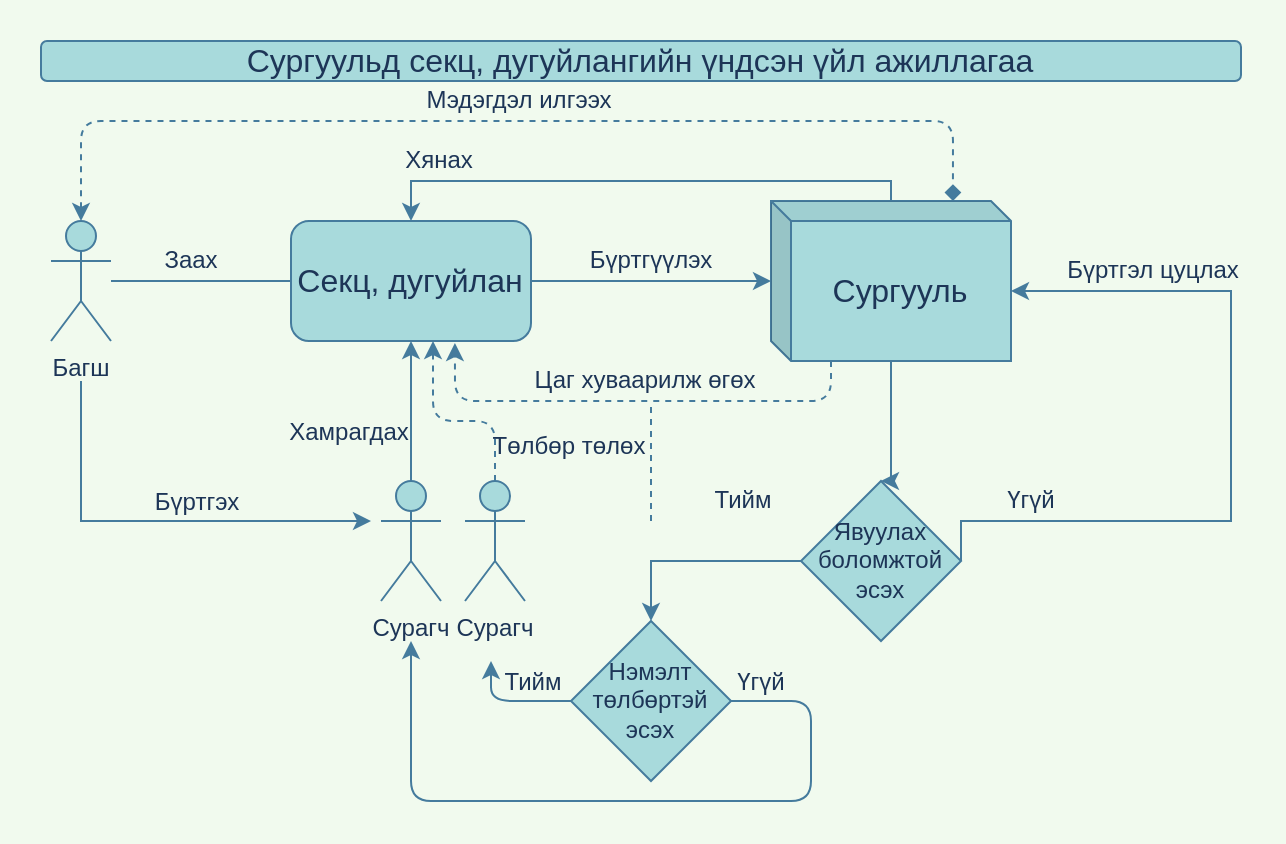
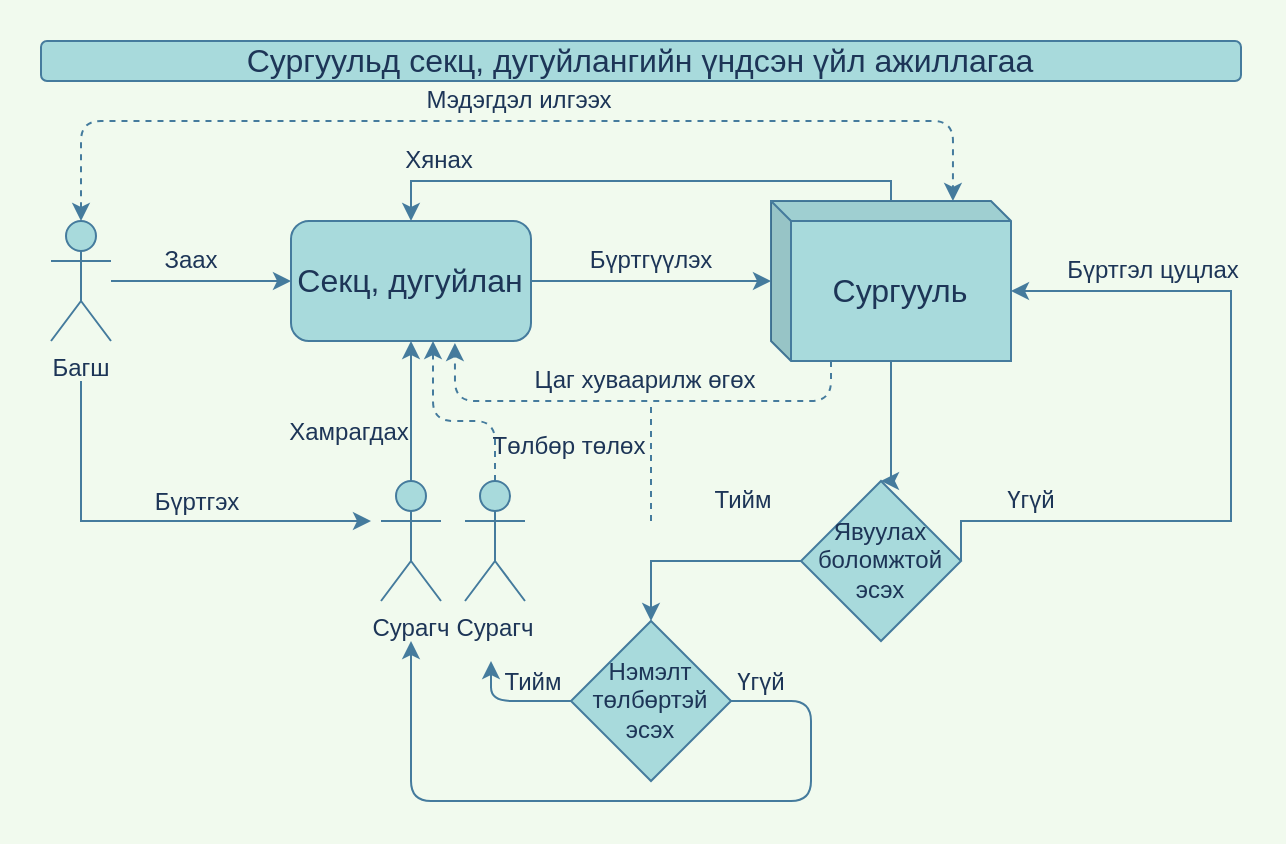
  <mxCell id="0" />
  <mxCell id="1" parent="0" />
  <mxCell id="2" value="&lt;font style=&quot;font-size: 16px&quot;&gt;Сургуульд секц, дугуйлангийн үндсэн үйл ажиллагаа&lt;/font&gt;" style="whiteSpace=wrap;html=1;fillColor=#A8DADC;strokeColor=#457B9D;fontColor=#1D3557;rounded=1;" vertex="1" parent="1"><mxGeometry x="20" y="20" width="600" height="20" as="geometry" /></mxCell>
  <mxCell id="3" style="edgeStyle=orthogonalEdgeStyle;rounded=0;orthogonalLoop=1;jettySize=auto;html=1;entryX=0.5;entryY=0;entryDx=0;entryDy=0;labelBackgroundColor=#F1FAEE;strokeColor=#457B9D;fontColor=#1D3557;" edge="1" parent="1" source="5" target="12"><mxGeometry relative="1" as="geometry"><Array as="points"><mxPoint x="445" y="90" /><mxPoint x="205" y="90" /></Array></mxGeometry></mxCell>
  <mxCell id="4" style="edgeStyle=orthogonalEdgeStyle;rounded=0;orthogonalLoop=1;jettySize=auto;html=1;exitX=0;exitY=0;exitDx=65;exitDy=80;exitPerimeter=0;entryX=0.5;entryY=0;entryDx=0;entryDy=0;labelBackgroundColor=#F1FAEE;strokeColor=#457B9D;fontColor=#1D3557;" edge="1" parent="1" source="5" target="19"><mxGeometry relative="1" as="geometry"><Array as="points"><mxPoint x="445" y="180" /></Array></mxGeometry></mxCell>
  <mxCell id="5" value="&lt;font style=&quot;font-size: 16px&quot;&gt;Сургууль&lt;/font&gt;" style="shape=cube;whiteSpace=wrap;html=1;boundedLbl=1;backgroundOutline=1;darkOpacity=0.05;darkOpacity2=0.1;size=10;fillColor=#A8DADC;strokeColor=#457B9D;fontColor=#1D3557;" vertex="1" parent="1"><mxGeometry x="385" y="100" width="120" height="80" as="geometry" /></mxCell>
- <mxCell id="6" style="edgeStyle=orthogonalEdgeStyle;rounded=0;orthogonalLoop=1;jettySize=auto;html=1;entryX=0;entryY=0.5;entryDx=0;entryDy=0;labelBackgroundColor=#F1FAEE;strokeColor=#457B9D;fontColor=#1D3557;endArrow=none;" edge="1" parent="1" source="8" target="12"><mxGeometry relative="1" as="geometry" /></mxCell>
+ <mxCell id="6" style="edgeStyle=orthogonalEdgeStyle;rounded=0;orthogonalLoop=1;jettySize=auto;html=1;entryX=0;entryY=0.5;entryDx=0;entryDy=0;labelBackgroundColor=#F1FAEE;strokeColor=#457B9D;fontColor=#1D3557;" edge="1" parent="1" source="8" target="12"><mxGeometry relative="1" as="geometry" /></mxCell>
  <mxCell id="7" style="edgeStyle=orthogonalEdgeStyle;rounded=0;orthogonalLoop=1;jettySize=auto;html=1;labelBackgroundColor=#F1FAEE;strokeColor=#457B9D;fontColor=#1D3557;" edge="1" parent="1"><mxGeometry relative="1" as="geometry"><mxPoint x="185" y="260" as="targetPoint" /><mxPoint x="40" y="190" as="sourcePoint" /><Array as="points"><mxPoint x="40" y="260" /></Array></mxGeometry></mxCell>
  <mxCell id="8" value="Багш" style="shape=umlActor;verticalLabelPosition=bottom;verticalAlign=top;html=1;outlineConnect=0;fillColor=#A8DADC;strokeColor=#457B9D;fontColor=#1D3557;" vertex="1" parent="1"><mxGeometry x="25" y="110" width="30" height="60" as="geometry" /></mxCell>
  <mxCell id="9" style="edgeStyle=orthogonalEdgeStyle;rounded=0;orthogonalLoop=1;jettySize=auto;html=1;entryX=0.5;entryY=1;entryDx=0;entryDy=0;labelBackgroundColor=#F1FAEE;strokeColor=#457B9D;fontColor=#1D3557;" edge="1" parent="1" source="10" target="12"><mxGeometry relative="1" as="geometry"><mxPoint x="210" y="180" as="targetPoint" /></mxGeometry></mxCell>
  <mxCell id="10" value="Сурагч" style="shape=umlActor;verticalLabelPosition=bottom;verticalAlign=top;html=1;outlineConnect=0;fillColor=#A8DADC;strokeColor=#457B9D;fontColor=#1D3557;" vertex="1" parent="1"><mxGeometry x="190" y="240" width="30" height="60" as="geometry" /></mxCell>
  <mxCell id="11" style="edgeStyle=orthogonalEdgeStyle;rounded=0;orthogonalLoop=1;jettySize=auto;html=1;exitX=1;exitY=0.5;exitDx=0;exitDy=0;labelBackgroundColor=#F1FAEE;strokeColor=#457B9D;fontColor=#1D3557;" edge="1" parent="1" source="12" target="5"><mxGeometry relative="1" as="geometry" /></mxCell>
  <mxCell id="12" value="&lt;font style=&quot;font-size: 16px&quot;&gt;Секц, дугуйлан&lt;/font&gt;" style="rounded=1;whiteSpace=wrap;html=1;fillColor=#A8DADC;strokeColor=#457B9D;fontColor=#1D3557;" vertex="1" parent="1"><mxGeometry x="145" y="110" width="120" height="60" as="geometry" /></mxCell>
  <mxCell id="13" value="Заах" style="text;html=1;align=center;verticalAlign=middle;resizable=0;points=[];autosize=1;fontColor=#1D3557;" vertex="1" parent="1"><mxGeometry x="75" y="120" width="40" height="20" as="geometry" /></mxCell>
  <mxCell id="14" value="Хянах" style="text;html=1;align=center;verticalAlign=middle;resizable=0;points=[];autosize=1;fontColor=#1D3557;" vertex="1" parent="1"><mxGeometry x="194" y="70" width="50" height="20" as="geometry" /></mxCell>
  <mxCell id="15" value="Бүртгүүлэх" style="text;html=1;align=center;verticalAlign=middle;resizable=0;points=[];autosize=1;fontColor=#1D3557;" vertex="1" parent="1"><mxGeometry x="290" y="120" width="70" height="20" as="geometry" /></mxCell>
  <mxCell id="16" value="Хамрагдах" style="text;html=1;align=center;verticalAlign=middle;resizable=0;points=[];autosize=1;fontColor=#1D3557;" vertex="1" parent="1"><mxGeometry x="139" y="206" width="70" height="20" as="geometry" /></mxCell>
  <mxCell id="17" style="edgeStyle=orthogonalEdgeStyle;rounded=0;orthogonalLoop=1;jettySize=auto;html=1;exitX=0;exitY=0.5;exitDx=0;exitDy=0;labelBackgroundColor=#F1FAEE;strokeColor=#457B9D;fontColor=#1D3557;entryX=0.5;entryY=0;entryDx=0;entryDy=0;" edge="1" parent="1" source="19" target="31"><mxGeometry relative="1" as="geometry"><mxPoint x="225" y="260" as="targetPoint" /></mxGeometry></mxCell>
  <mxCell id="18" style="edgeStyle=orthogonalEdgeStyle;rounded=0;orthogonalLoop=1;jettySize=auto;html=1;exitX=1;exitY=0.5;exitDx=0;exitDy=0;entryX=0;entryY=0;entryDx=120;entryDy=45;entryPerimeter=0;labelBackgroundColor=#F1FAEE;strokeColor=#457B9D;fontColor=#1D3557;" edge="1" parent="1" source="19" target="5"><mxGeometry relative="1" as="geometry"><Array as="points"><mxPoint x="615" y="260" /><mxPoint x="615" y="145" /></Array></mxGeometry></mxCell>
  <mxCell id="19" value="Явуулах боломжтой эсэх" style="rhombus;whiteSpace=wrap;html=1;fillColor=#A8DADC;strokeColor=#457B9D;fontColor=#1D3557;" vertex="1" parent="1"><mxGeometry x="400" y="240" width="80" height="80" as="geometry" /></mxCell>
  <mxCell id="20" value="Тийм" style="text;html=1;align=center;verticalAlign=middle;resizable=0;points=[];autosize=1;fontColor=#1D3557;" vertex="1" parent="1"><mxGeometry x="351" y="240" width="40" height="20" as="geometry" /></mxCell>
  <mxCell id="21" value="Үгүй" style="text;html=1;align=center;verticalAlign=middle;resizable=0;points=[];autosize=1;fontColor=#1D3557;" vertex="1" parent="1"><mxGeometry x="495" y="240" width="40" height="20" as="geometry" /></mxCell>
  <mxCell id="22" value="Бүртгэл цуцлах" style="text;html=1;align=center;verticalAlign=middle;resizable=0;points=[];autosize=1;fontColor=#1D3557;" vertex="1" parent="1"><mxGeometry x="531" y="125" width="90" height="20" as="geometry" /></mxCell>
  <mxCell id="23" value="Цаг хуваарилж өгөх" style="text;html=1;align=center;verticalAlign=middle;resizable=0;points=[];autosize=1;fontColor=#1D3557;" vertex="1" parent="1"><mxGeometry x="262" y="180" width="120" height="20" as="geometry" /></mxCell>
  <mxCell id="24" value="" style="endArrow=classic;html=1;entryX=0.683;entryY=1.017;entryDx=0;entryDy=0;entryPerimeter=0;dashed=1;labelBackgroundColor=#F1FAEE;strokeColor=#457B9D;fontColor=#1D3557;" edge="1" parent="1" target="12"><mxGeometry width="50" height="50" relative="1" as="geometry"><mxPoint x="415" y="180" as="sourcePoint" /><mxPoint x="335" y="100" as="targetPoint" /><Array as="points"><mxPoint x="415" y="200" /><mxPoint x="227" y="200" /></Array></mxGeometry></mxCell>
  <mxCell id="25" value="" style="endArrow=none;html=1;dashed=1;labelBackgroundColor=#F1FAEE;strokeColor=#457B9D;fontColor=#1D3557;" edge="1" parent="1"><mxGeometry width="50" height="50" relative="1" as="geometry"><mxPoint x="325" y="260" as="sourcePoint" /><mxPoint x="325" y="200" as="targetPoint" /></mxGeometry></mxCell>
- <mxCell id="26" value="" style="endArrow=diamond;startArrow=classic;html=1;entryX=0.758;entryY=0;entryDx=0;entryDy=0;entryPerimeter=0;exitX=0.5;exitY=0;exitDx=0;exitDy=0;exitPerimeter=0;dashed=1;labelBackgroundColor=#F1FAEE;strokeColor=#457B9D;fontColor=#1D3557;" edge="1" parent="1" source="8" target="5"><mxGeometry width="50" height="50" relative="1" as="geometry"><mxPoint x="45" y="100" as="sourcePoint" /><mxPoint x="335" y="100" as="targetPoint" /><Array as="points"><mxPoint x="40" y="60" /><mxPoint x="476" y="60" /></Array></mxGeometry></mxCell>
+ <mxCell id="26" value="" style="endArrow=classic;startArrow=classic;html=1;entryX=0.758;entryY=0;entryDx=0;entryDy=0;entryPerimeter=0;exitX=0.5;exitY=0;exitDx=0;exitDy=0;exitPerimeter=0;dashed=1;labelBackgroundColor=#F1FAEE;strokeColor=#457B9D;fontColor=#1D3557;" edge="1" parent="1" source="8" target="5"><mxGeometry width="50" height="50" relative="1" as="geometry"><mxPoint x="45" y="100" as="sourcePoint" /><mxPoint x="335" y="100" as="targetPoint" /><Array as="points"><mxPoint x="40" y="60" /><mxPoint x="476" y="60" /></Array></mxGeometry></mxCell>
  <mxCell id="27" value="Мэдэгдэл илгээх" style="text;html=1;align=center;verticalAlign=middle;resizable=0;points=[];autosize=1;fontColor=#1D3557;" vertex="1" parent="1"><mxGeometry x="209" y="40" width="100" height="20" as="geometry" /></mxCell>
  <mxCell id="28" value="Бүртгэх" style="text;html=1;align=center;verticalAlign=middle;resizable=0;points=[];autosize=1;fontColor=#1D3557;" vertex="1" parent="1"><mxGeometry x="68" y="241" width="60" height="20" as="geometry" /></mxCell>
  <mxCell id="29" style="edgeStyle=orthogonalEdgeStyle;curved=0;rounded=1;sketch=0;orthogonalLoop=1;jettySize=auto;html=1;exitX=0;exitY=0.5;exitDx=0;exitDy=0;strokeColor=#457B9D;fillColor=#A8DADC;fontColor=#1D3557;" edge="1" parent="1" source="31"><mxGeometry relative="1" as="geometry"><mxPoint x="245" y="330" as="targetPoint" /><Array as="points"><mxPoint x="245" y="350" /><mxPoint x="245" y="330" /></Array></mxGeometry></mxCell>
  <mxCell id="30" style="edgeStyle=orthogonalEdgeStyle;curved=0;rounded=1;sketch=0;orthogonalLoop=1;jettySize=auto;html=1;exitX=1;exitY=0.5;exitDx=0;exitDy=0;strokeColor=#457B9D;fillColor=#A8DADC;fontColor=#1D3557;" edge="1" parent="1" source="31"><mxGeometry relative="1" as="geometry"><mxPoint x="205" y="320" as="targetPoint" /><Array as="points"><mxPoint x="405" y="350" /><mxPoint x="405" y="400" /><mxPoint x="205" y="400" /></Array></mxGeometry></mxCell>
  <mxCell id="31" value="Нэмэлт төлбөртэй &lt;br&gt;эсэх&lt;br&gt;" style="rhombus;whiteSpace=wrap;html=1;rounded=0;sketch=0;strokeColor=#457B9D;fillColor=#A8DADC;fontColor=#1D3557;" vertex="1" parent="1"><mxGeometry x="285" y="310" width="80" height="80" as="geometry" /></mxCell>
  <mxCell id="32" style="edgeStyle=orthogonalEdgeStyle;curved=0;rounded=1;sketch=0;orthogonalLoop=1;jettySize=auto;html=1;strokeColor=#457B9D;fillColor=#A8DADC;fontColor=#1D3557;dashed=1;" edge="1" parent="1" source="33"><mxGeometry relative="1" as="geometry"><mxPoint x="216" y="170" as="targetPoint" /><Array as="points"><mxPoint x="247" y="210" /><mxPoint x="216" y="210" /></Array></mxGeometry></mxCell>
  <mxCell id="33" value="Сурагч" style="shape=umlActor;verticalLabelPosition=bottom;verticalAlign=top;html=1;outlineConnect=0;fillColor=#A8DADC;strokeColor=#457B9D;fontColor=#1D3557;" vertex="1" parent="1"><mxGeometry x="232" y="240" width="30" height="60" as="geometry" /></mxCell>
  <mxCell id="34" value="Тийм" style="text;html=1;align=center;verticalAlign=middle;resizable=0;points=[];autosize=1;fontColor=#1D3557;" vertex="1" parent="1"><mxGeometry x="246" y="331" width="40" height="20" as="geometry" /></mxCell>
  <mxCell id="35" value="Үгүй" style="text;html=1;align=center;verticalAlign=middle;resizable=0;points=[];autosize=1;fontColor=#1D3557;" vertex="1" parent="1"><mxGeometry x="360" y="331" width="40" height="20" as="geometry" /></mxCell>
  <mxCell id="36" value="Төлбөр төлөх" style="text;html=1;align=center;verticalAlign=middle;resizable=0;points=[];autosize=1;fontColor=#1D3557;" vertex="1" parent="1"><mxGeometry x="239" y="213" width="90" height="20" as="geometry" /></mxCell>
